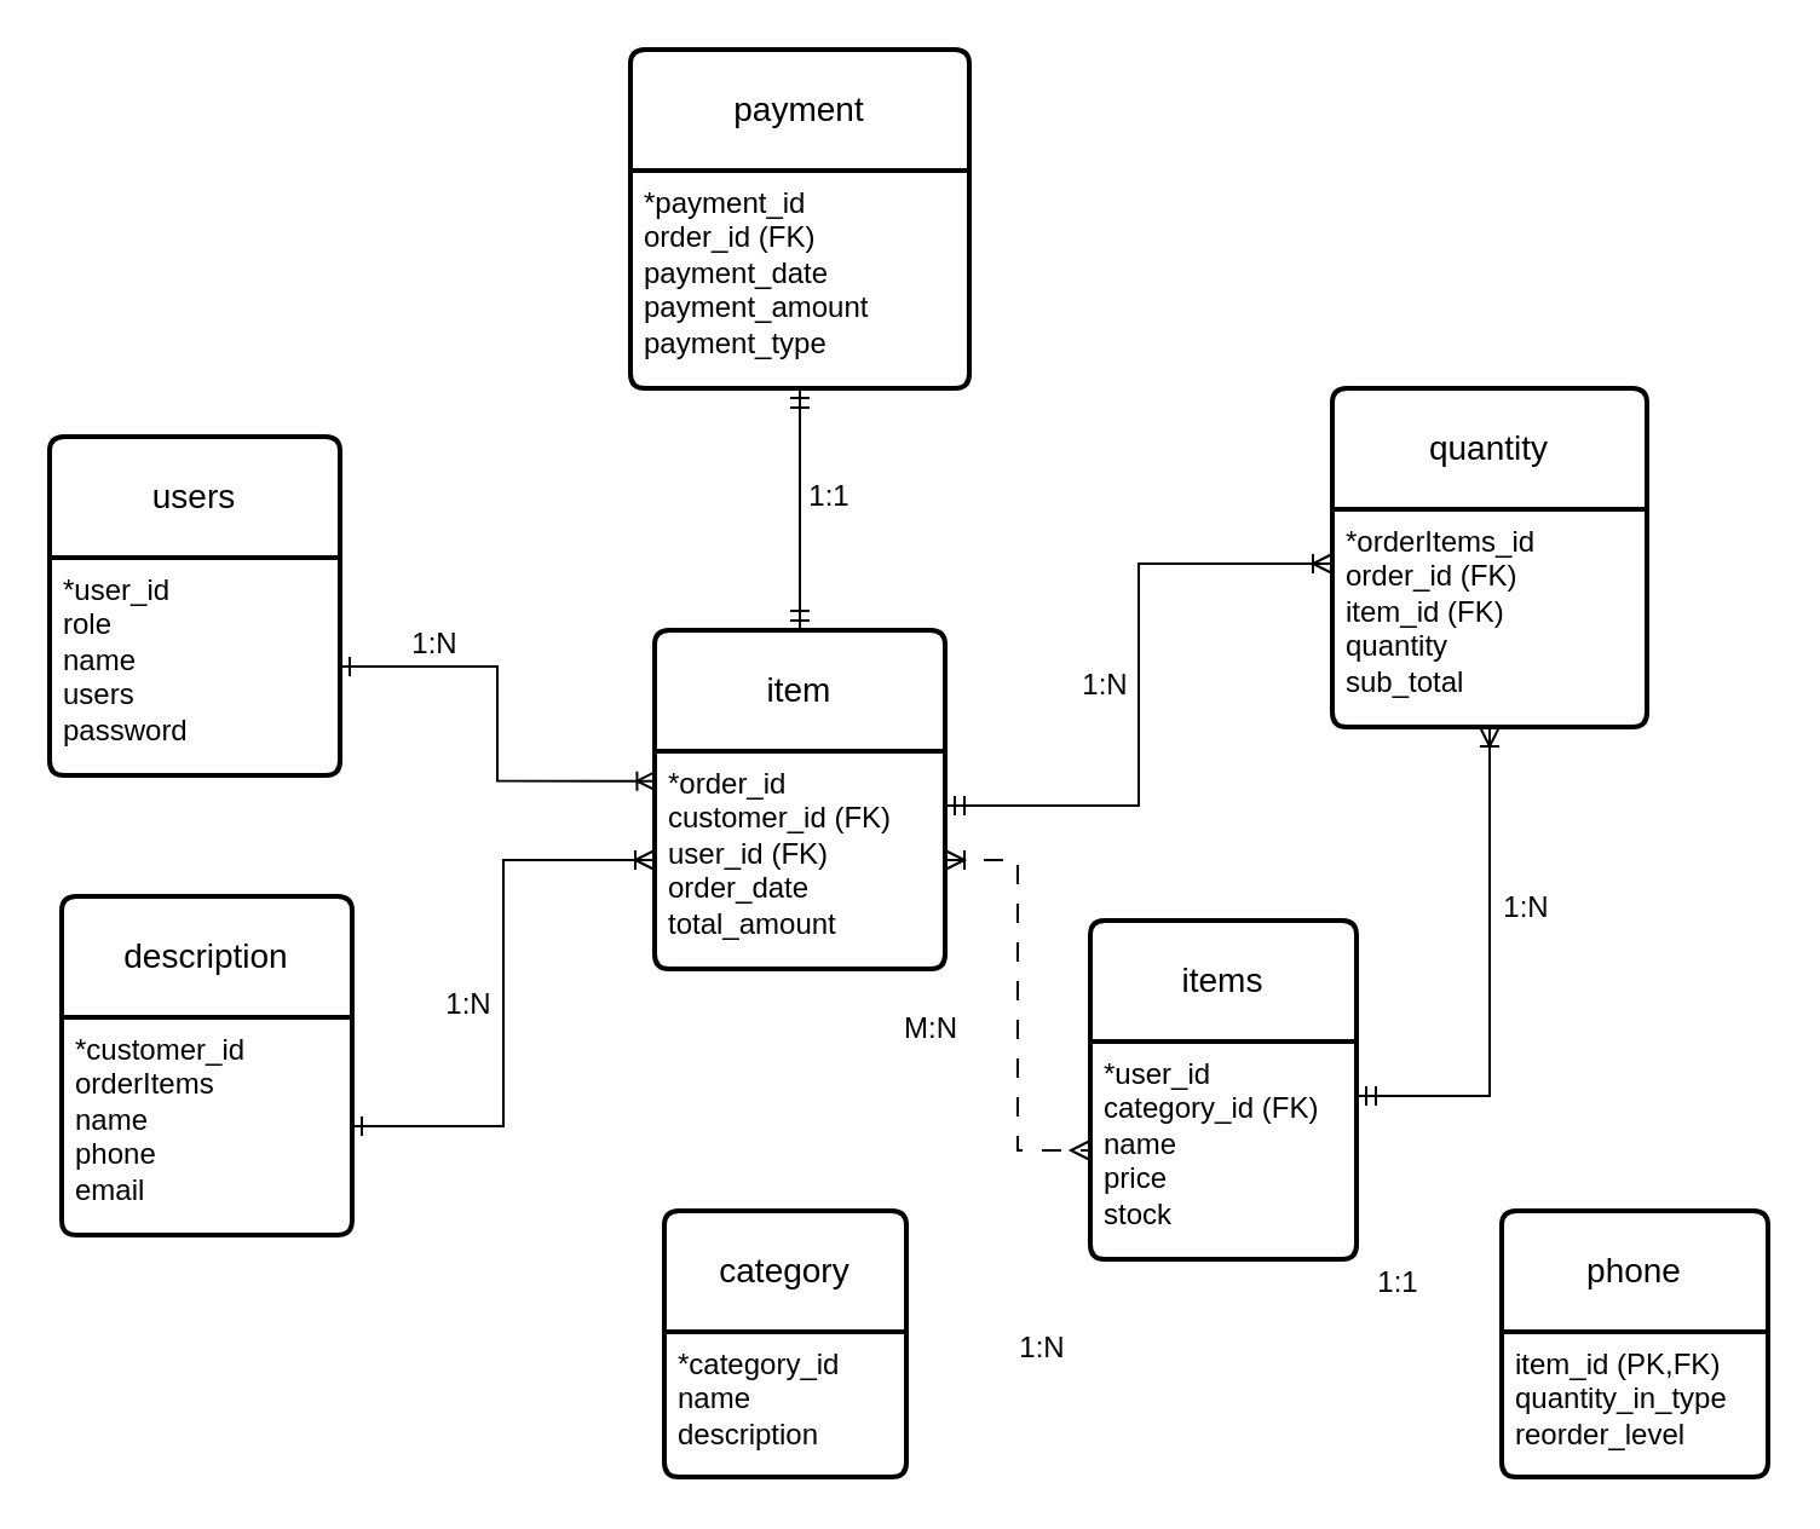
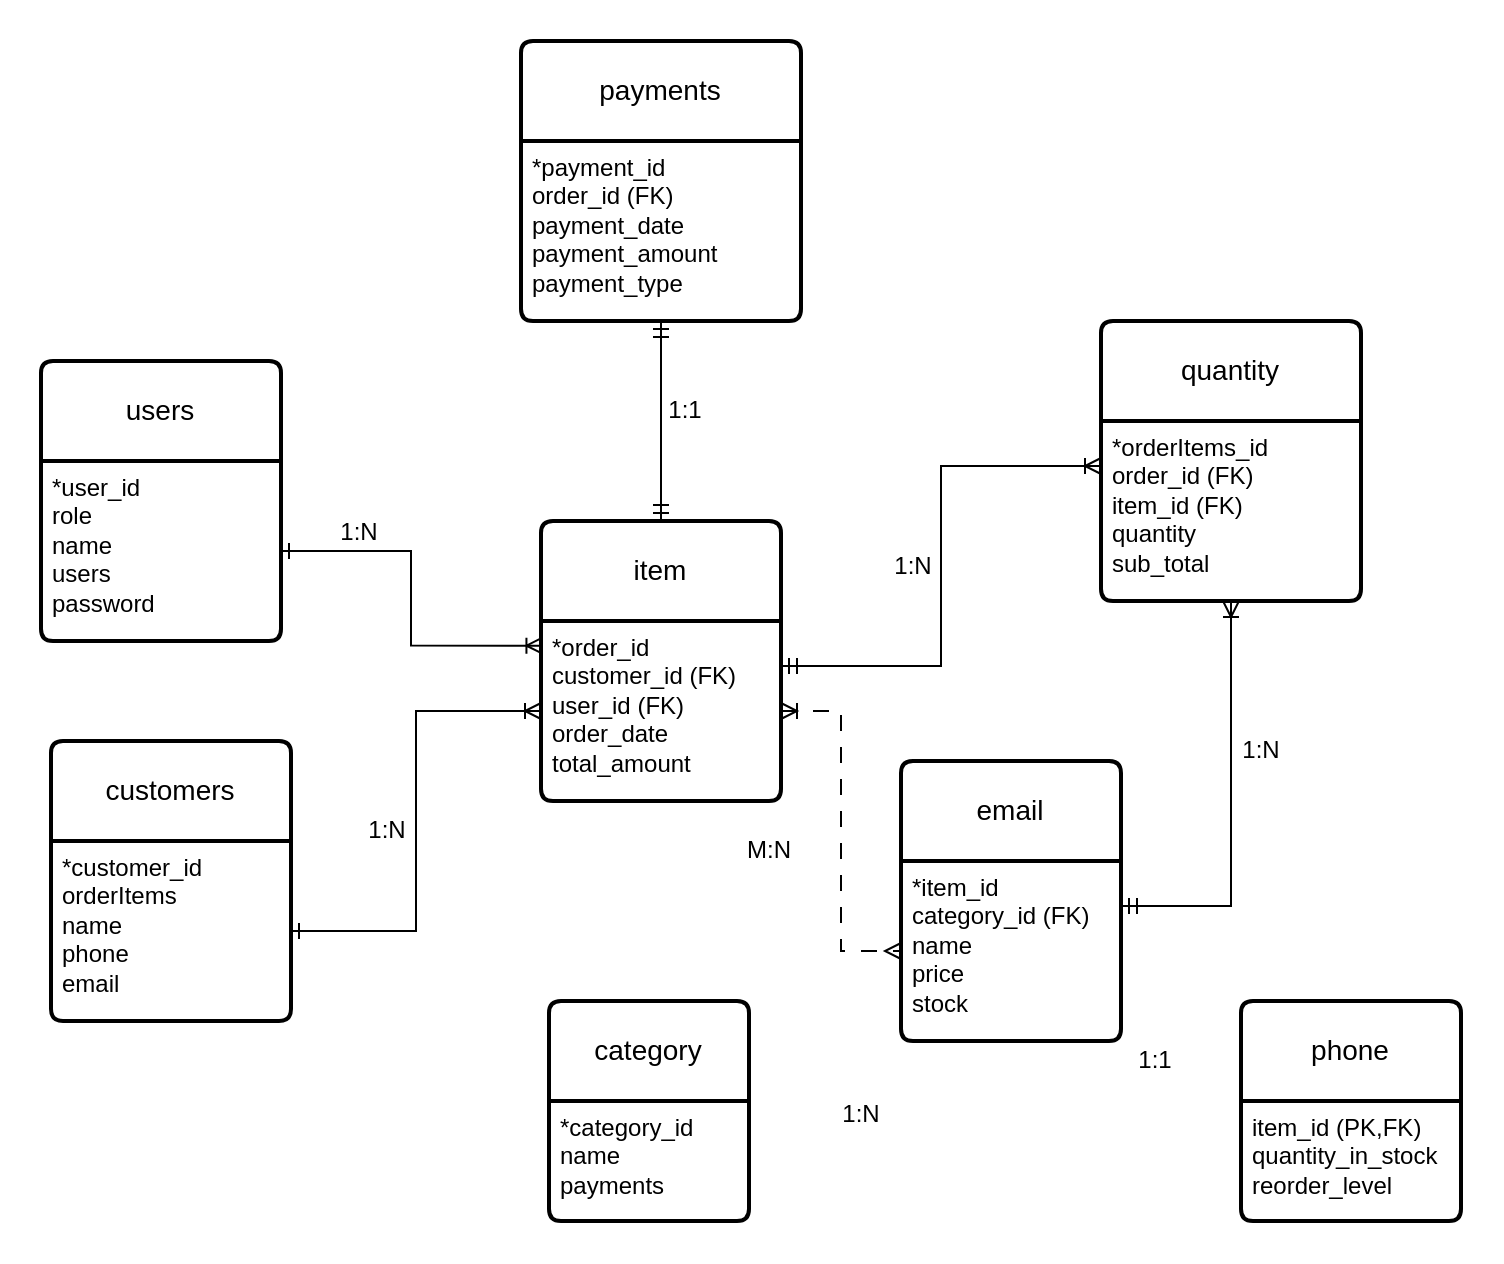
  <mxCell id="0" />
  <mxCell id="1" parent="0" />
  <mxCell id="2" value="quantity" style="swimlane;childLayout=stackLayout;horizontal=1;startSize=50;horizontalStack=0;rounded=1;fontSize=14;fontStyle=0;strokeWidth=2;resizeParent=0;resizeLast=1;shadow=0;dashed=0;align=center;arcSize=4;whiteSpace=wrap;html=1;" vertex="1" parent="1"><mxGeometry x="550" y="160" width="130" height="140" as="geometry" /></mxCell>
  <mxCell id="3" value="*orderItems_id&lt;div&gt;order_id (FK)&lt;/div&gt;&lt;div&gt;item_id (FK)&lt;/div&gt;&lt;div&gt;quantity&lt;/div&gt;&lt;div&gt;sub_total&lt;/div&gt;" style="align=left;strokeColor=none;fillColor=none;spacingLeft=4;fontSize=12;verticalAlign=top;resizable=0;rotatable=0;part=1;html=1;" vertex="1" parent="2"><mxGeometry y="50" width="130" height="90" as="geometry" /></mxCell>
- <mxCell id="4" value="payment" style="swimlane;childLayout=stackLayout;horizontal=1;startSize=50;horizontalStack=0;rounded=1;fontSize=14;fontStyle=0;strokeWidth=2;resizeParent=0;resizeLast=1;shadow=0;dashed=0;align=center;arcSize=4;whiteSpace=wrap;html=1;" vertex="1" parent="1"><mxGeometry x="260" y="20" width="140" height="140" as="geometry" /></mxCell>
+ <mxCell id="4" value="payments" style="swimlane;childLayout=stackLayout;horizontal=1;startSize=50;horizontalStack=0;rounded=1;fontSize=14;fontStyle=0;strokeWidth=2;resizeParent=0;resizeLast=1;shadow=0;dashed=0;align=center;arcSize=4;whiteSpace=wrap;html=1;" vertex="1" parent="1"><mxGeometry x="260" y="20" width="140" height="140" as="geometry" /></mxCell>
  <mxCell id="5" value="*payment_id&amp;nbsp;&lt;div&gt;order_id (FK)&lt;/div&gt;&lt;div&gt;payment_date&lt;/div&gt;&lt;div&gt;payment_amount&lt;/div&gt;&lt;div&gt;payment_type&lt;/div&gt;" style="align=left;strokeColor=none;fillColor=none;spacingLeft=4;fontSize=12;verticalAlign=top;resizable=0;rotatable=0;part=1;html=1;" vertex="1" parent="4"><mxGeometry y="50" width="140" height="90" as="geometry" /></mxCell>
  <mxCell id="6" value="phone" style="swimlane;childLayout=stackLayout;horizontal=1;startSize=50;horizontalStack=0;rounded=1;fontSize=14;fontStyle=0;strokeWidth=2;resizeParent=0;resizeLast=1;shadow=0;dashed=0;align=center;arcSize=4;whiteSpace=wrap;html=1;" vertex="1" parent="1"><mxGeometry x="620" y="500" width="110" height="110" as="geometry" /></mxCell>
- <mxCell id="7" value="item_id (PK,FK)&lt;div&gt;quantity_in_type&lt;/div&gt;&lt;div&gt;reorder_level&lt;/div&gt;" style="align=left;strokeColor=none;fillColor=none;spacingLeft=4;fontSize=12;verticalAlign=top;resizable=0;rotatable=0;part=1;html=1;" vertex="1" parent="6"><mxGeometry y="50" width="110" height="60" as="geometry" /></mxCell>
- <mxCell id="8" value="items" style="swimlane;childLayout=stackLayout;horizontal=1;startSize=50;horizontalStack=0;rounded=1;fontSize=14;fontStyle=0;strokeWidth=2;resizeParent=0;resizeLast=1;shadow=0;dashed=0;align=center;arcSize=4;whiteSpace=wrap;html=1;" vertex="1" parent="1"><mxGeometry x="450" y="380" width="110" height="140" as="geometry" /></mxCell>
- <mxCell id="9" value="*user_id&amp;nbsp;&lt;div&gt;category_id (FK)&lt;/div&gt;&lt;div&gt;name&lt;/div&gt;&lt;div&gt;price&lt;/div&gt;&lt;div&gt;stock&lt;/div&gt;" style="align=left;strokeColor=none;fillColor=none;spacingLeft=4;fontSize=12;verticalAlign=top;resizable=0;rotatable=0;part=1;html=1;" vertex="1" parent="8"><mxGeometry y="50" width="110" height="90" as="geometry" /></mxCell>
+ <mxCell id="7" value="item_id (PK,FK)&lt;div&gt;quantity_in_stock&lt;/div&gt;&lt;div&gt;reorder_level&lt;/div&gt;" style="align=left;strokeColor=none;fillColor=none;spacingLeft=4;fontSize=12;verticalAlign=top;resizable=0;rotatable=0;part=1;html=1;" vertex="1" parent="6"><mxGeometry y="50" width="110" height="60" as="geometry" /></mxCell>
+ <mxCell id="8" value="email" style="swimlane;childLayout=stackLayout;horizontal=1;startSize=50;horizontalStack=0;rounded=1;fontSize=14;fontStyle=0;strokeWidth=2;resizeParent=0;resizeLast=1;shadow=0;dashed=0;align=center;arcSize=4;whiteSpace=wrap;html=1;" vertex="1" parent="1"><mxGeometry x="450" y="380" width="110" height="140" as="geometry" /></mxCell>
+ <mxCell id="9" value="*item_id&amp;nbsp;&lt;div&gt;category_id (FK)&lt;/div&gt;&lt;div&gt;name&lt;/div&gt;&lt;div&gt;price&lt;/div&gt;&lt;div&gt;stock&lt;/div&gt;" style="align=left;strokeColor=none;fillColor=none;spacingLeft=4;fontSize=12;verticalAlign=top;resizable=0;rotatable=0;part=1;html=1;" vertex="1" parent="8"><mxGeometry y="50" width="110" height="90" as="geometry" /></mxCell>
  <mxCell id="10" value="category" style="swimlane;childLayout=stackLayout;horizontal=1;startSize=50;horizontalStack=0;rounded=1;fontSize=14;fontStyle=0;strokeWidth=2;resizeParent=0;resizeLast=1;shadow=0;dashed=0;align=center;arcSize=4;whiteSpace=wrap;html=1;" vertex="1" parent="1"><mxGeometry x="274" y="500" width="100" height="110" as="geometry" /></mxCell>
- <mxCell id="11" value="*category_id&amp;nbsp;&lt;div&gt;name&lt;/div&gt;&lt;div&gt;description&lt;/div&gt;" style="align=left;strokeColor=none;fillColor=none;spacingLeft=4;fontSize=12;verticalAlign=top;resizable=0;rotatable=0;part=1;html=1;" vertex="1" parent="10"><mxGeometry y="50" width="100" height="60" as="geometry" /></mxCell>
+ <mxCell id="11" value="*category_id&amp;nbsp;&lt;div&gt;name&lt;/div&gt;&lt;div&gt;payments&lt;/div&gt;" style="align=left;strokeColor=none;fillColor=none;spacingLeft=4;fontSize=12;verticalAlign=top;resizable=0;rotatable=0;part=1;html=1;" vertex="1" parent="10"><mxGeometry y="50" width="100" height="60" as="geometry" /></mxCell>
  <mxCell id="12" style="edgeStyle=orthogonalEdgeStyle;rounded=0;orthogonalLoop=1;jettySize=auto;html=1;exitX=0.5;exitY=0;exitDx=0;exitDy=0;entryX=0.5;entryY=1;entryDx=0;entryDy=0;startArrow=ERmandOne;startFill=0;endArrow=ERmandOne;endFill=0;" edge="1" parent="1" source="13" target="5"><mxGeometry relative="1" as="geometry" /></mxCell>
  <mxCell id="13" value="item" style="swimlane;childLayout=stackLayout;horizontal=1;startSize=50;horizontalStack=0;rounded=1;fontSize=14;fontStyle=0;strokeWidth=2;resizeParent=0;resizeLast=1;shadow=0;dashed=0;align=center;arcSize=4;whiteSpace=wrap;html=1;" vertex="1" parent="1"><mxGeometry x="270" y="260" width="120" height="140" as="geometry" /></mxCell>
  <mxCell id="14" value="*order_id&lt;div&gt;customer_id (FK)&lt;/div&gt;&lt;div&gt;user_id (FK)&lt;/div&gt;&lt;div&gt;order_date&lt;/div&gt;&lt;div&gt;total_amount&lt;/div&gt;" style="align=left;strokeColor=none;fillColor=none;spacingLeft=4;fontSize=12;verticalAlign=top;resizable=0;rotatable=0;part=1;html=1;" vertex="1" parent="13"><mxGeometry y="50" width="120" height="90" as="geometry" /></mxCell>
- <mxCell id="15" value="description" style="swimlane;childLayout=stackLayout;horizontal=1;startSize=50;horizontalStack=0;rounded=1;fontSize=14;fontStyle=0;strokeWidth=2;resizeParent=0;resizeLast=1;shadow=0;dashed=0;align=center;arcSize=4;whiteSpace=wrap;html=1;" vertex="1" parent="1"><mxGeometry x="25" y="370" width="120" height="140" as="geometry" /></mxCell>
+ <mxCell id="15" value="customers" style="swimlane;childLayout=stackLayout;horizontal=1;startSize=50;horizontalStack=0;rounded=1;fontSize=14;fontStyle=0;strokeWidth=2;resizeParent=0;resizeLast=1;shadow=0;dashed=0;align=center;arcSize=4;whiteSpace=wrap;html=1;" vertex="1" parent="1"><mxGeometry x="25" y="370" width="120" height="140" as="geometry" /></mxCell>
  <mxCell id="16" value="*customer_id&lt;div&gt;orderItems&lt;/div&gt;&lt;div&gt;name&lt;/div&gt;&lt;div&gt;phone&lt;/div&gt;&lt;div&gt;email&lt;/div&gt;" style="align=left;strokeColor=none;fillColor=none;spacingLeft=4;fontSize=12;verticalAlign=top;resizable=0;rotatable=0;part=1;html=1;" vertex="1" parent="15"><mxGeometry y="50" width="120" height="90" as="geometry" /></mxCell>
  <mxCell id="17" value="users" style="swimlane;childLayout=stackLayout;horizontal=1;startSize=50;horizontalStack=0;rounded=1;fontSize=14;fontStyle=0;strokeWidth=2;resizeParent=0;resizeLast=1;shadow=0;dashed=0;align=center;arcSize=4;whiteSpace=wrap;html=1;" vertex="1" parent="1"><mxGeometry x="20" y="180" width="120" height="140" as="geometry" /></mxCell>
  <mxCell id="18" value="*user_id&lt;br&gt;role&lt;div&gt;&lt;span style=&quot;background-color: initial;&quot;&gt;name&lt;/span&gt;&lt;div&gt;users&lt;/div&gt;&lt;div&gt;password&lt;/div&gt;&lt;/div&gt;" style="align=left;strokeColor=none;fillColor=none;spacingLeft=4;fontSize=12;verticalAlign=top;resizable=0;rotatable=0;part=1;html=1;" vertex="1" parent="17"><mxGeometry y="50" width="120" height="90" as="geometry" /></mxCell>
  <mxCell id="19" style="edgeStyle=orthogonalEdgeStyle;rounded=0;orthogonalLoop=1;jettySize=auto;html=1;entryX=0.006;entryY=0.137;entryDx=0;entryDy=0;entryPerimeter=0;startArrow=ERone;startFill=0;endArrow=ERoneToMany;endFill=0;" edge="1" parent="1" source="18" target="14"><mxGeometry relative="1" as="geometry" /></mxCell>
  <mxCell id="20" style="edgeStyle=orthogonalEdgeStyle;rounded=0;orthogonalLoop=1;jettySize=auto;html=1;exitX=1;exitY=0.5;exitDx=0;exitDy=0;entryX=0;entryY=0.5;entryDx=0;entryDy=0;startArrow=ERone;startFill=0;endArrow=ERoneToMany;endFill=0;" edge="1" parent="1" source="16" target="14"><mxGeometry relative="1" as="geometry" /></mxCell>
  <mxCell id="21" style="edgeStyle=orthogonalEdgeStyle;rounded=0;orthogonalLoop=1;jettySize=auto;html=1;exitX=1;exitY=0.25;exitDx=0;exitDy=0;entryX=0;entryY=0.25;entryDx=0;entryDy=0;startArrow=ERmandOne;startFill=0;endArrow=ERoneToMany;endFill=0;" edge="1" parent="1" source="14" target="3"><mxGeometry relative="1" as="geometry" /></mxCell>
  <mxCell id="22" style="edgeStyle=orthogonalEdgeStyle;rounded=0;orthogonalLoop=1;jettySize=auto;html=1;exitX=1;exitY=0.5;exitDx=0;exitDy=0;entryX=0;entryY=0.5;entryDx=0;entryDy=0;dashed=1;dashPattern=8 8;startArrow=ERoneToMany;startFill=0;endArrow=ERmany;endFill=0;" edge="1" parent="1" source="14" target="9"><mxGeometry relative="1" as="geometry" /></mxCell>
  <mxCell id="23" style="edgeStyle=orthogonalEdgeStyle;rounded=0;orthogonalLoop=1;jettySize=auto;html=1;exitX=1;exitY=0.25;exitDx=0;exitDy=0;entryX=0.5;entryY=1;entryDx=0;entryDy=0;startArrow=ERmandOne;startFill=0;endArrow=ERoneToMany;endFill=0;" edge="1" parent="1" source="9" target="3"><mxGeometry relative="1" as="geometry" /></mxCell>
  <mxCell id="24" value="1:N" style="text;html=1;align=center;verticalAlign=middle;resizable=0;points=[];autosize=1;strokeColor=none;fillColor=none;" vertex="1" parent="1"><mxGeometry x="159" y="251" width="40" height="30" as="geometry" /></mxCell>
  <mxCell id="25" value="1:1" style="text;html=1;align=center;verticalAlign=middle;resizable=0;points=[];autosize=1;strokeColor=none;fillColor=none;" vertex="1" parent="1"><mxGeometry x="322" y="190" width="40" height="30" as="geometry" /></mxCell>
  <mxCell id="26" value="1:N" style="text;html=1;align=center;verticalAlign=middle;resizable=0;points=[];autosize=1;strokeColor=none;fillColor=none;" vertex="1" parent="1"><mxGeometry x="610" y="360" width="40" height="30" as="geometry" /></mxCell>
  <mxCell id="27" value="1:N" style="text;html=1;align=center;verticalAlign=middle;resizable=0;points=[];autosize=1;strokeColor=none;fillColor=none;" vertex="1" parent="1"><mxGeometry x="436" y="268" width="40" height="30" as="geometry" /></mxCell>
  <mxCell id="28" value="1:N" style="text;html=1;align=center;verticalAlign=middle;resizable=0;points=[];autosize=1;strokeColor=none;fillColor=none;" vertex="1" parent="1"><mxGeometry x="410" y="542" width="40" height="30" as="geometry" /></mxCell>
  <mxCell id="29" value="1:N" style="text;html=1;align=center;verticalAlign=middle;resizable=0;points=[];autosize=1;strokeColor=none;fillColor=none;" vertex="1" parent="1"><mxGeometry x="173" y="400" width="40" height="30" as="geometry" /></mxCell>
  <mxCell id="30" value="1:1" style="text;html=1;align=center;verticalAlign=middle;resizable=0;points=[];autosize=1;strokeColor=none;fillColor=none;" vertex="1" parent="1"><mxGeometry x="557" y="515" width="40" height="30" as="geometry" /></mxCell>
  <mxCell id="31" value="M:N" style="text;html=1;align=center;verticalAlign=middle;resizable=0;points=[];autosize=1;strokeColor=none;fillColor=none;" vertex="1" parent="1"><mxGeometry x="359" y="410" width="50" height="30" as="geometry" /></mxCell>
